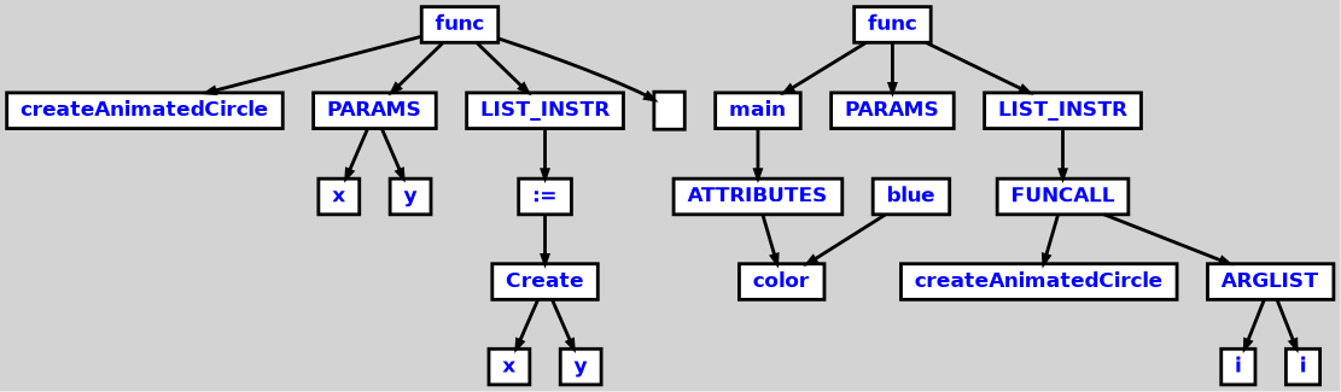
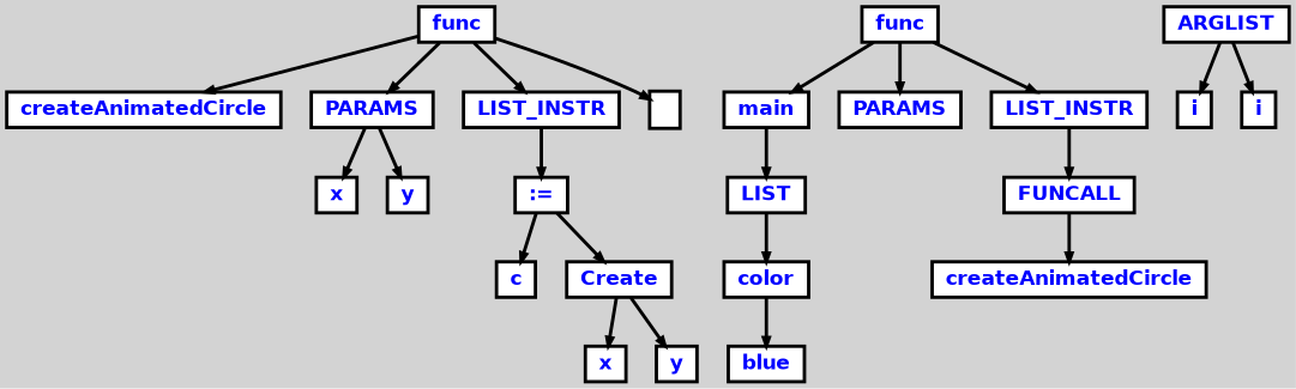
  digraph {
    bgcolor=lightgrey
    ordering=out
    ranksep=.4
    node [color=black fillcolor=white fixedsize=false fontcolor=blue fontname="Helvetica-bold" fontsize=12 shape=box style="filled, solid, bold"]
    edge [arrowsize=.5 color=black style=bold]
    n1 [height=.25 label=func width=.25]
    n2 [height=.25 label=createAnimatedCircle width=.25]
    n3 [height=.25 label=PARAMS width=.25]
    n4 [height=.25 label=LIST_INSTR width=.25]
    n5 [height=.25 label="\n" width=.25]
    n6 [height=.25 label=func width=.25]
    n7 [height=.25 label=main width=.25]
    n8 [height=.25 label=PARAMS width=.25]
    n9 [height=.25 label=LIST_INSTR width=.25]
    n10 [height=.25 label=x width=.25]
    n11 [height=.25 label=y width=.25]
    n12 [height=.25 label=":=" width=.25]
+   n13 [height=.25 label=c width=.25]
    n14 [height=.25 label=Create width=.25]
    n15 [height=.25 label=x width=.25]
    n16 [height=.25 label=y width=.25]
-   n17 [height=.25 label=ATTRIBUTES width=.25]
+   n17 [height=.25 label=LIST width=.25]
    n18 [height=.25 label=color width=.25]
    n19 [height=.25 label=blue width=.25]
    n20 [height=.25 label=FUNCALL width=.25]
    n21 [height=.25 label=createAnimatedCircle width=.25]
    n22 [height=.25 label=ARGLIST width=.25]
    n23 [height=.25 label=i width=.25]
    n24 [height=.25 label=i width=.25]
    n1 -> n2
    n1 -> n3
    n1 -> n4
    n1 -> n5
    n3 -> n10
    n3 -> n11
    n4 -> n12
    n6 -> n7
    n6 -> n8
    n6 -> n9
    n7 -> n17
    n9 -> n20
+   n12 -> n13
    n12 -> n14
    n14 -> n15
    n14 -> n16
    n17 -> n18
-   n19 -> n18
+   n18 -> n19
    n20 -> n21
-   n20 -> n22
    n22 -> n23
    n22 -> n24
  }
